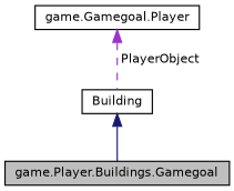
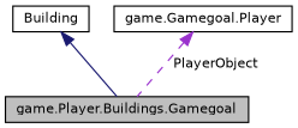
  digraph {
    node [color=black fillcolor=white fontname=Helvetica fontsize=10 shape=record style=filled]
    edge [dir=back fontname=Helvetica fontsize=10 labelfontname=Helvetica labelfontsize=10]
    n1 [fillcolor=grey75 fontcolor=black height=0.2 label="game.Player.Buildings.Gamegoal" width=0.4]
    n2 [height=0.2 label=Building width=0.4]
    n3 [height=0.2 label="game.Gamegoal.Player" width=0.4]
    n2 -> n1 [color=midnightblue style=solid]
-   n3 -> n2 [color=darkorchid3 label=" PlayerObject" style=dashed]
+   n3 -> n1 [color=darkorchid3 label=" PlayerObject" style=dashed]
  }
